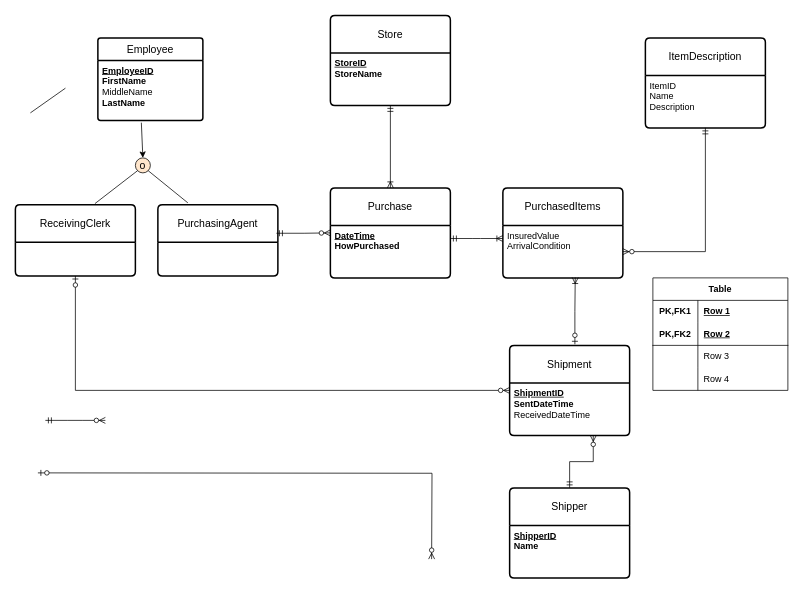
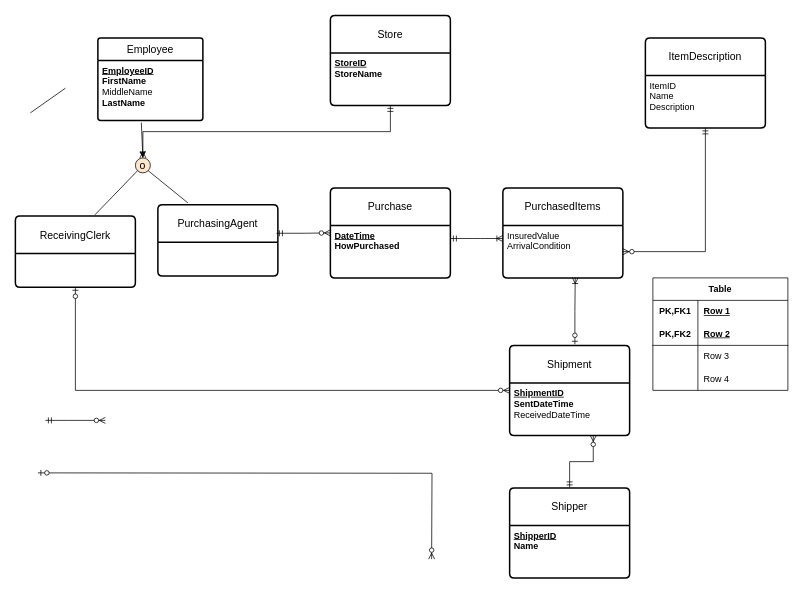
  <mxCell id="0" />
  <mxCell id="1" parent="0" />
  <mxCell id="2" value="Employee" style="swimlane;childLayout=stackLayout;horizontal=1;startSize=30;horizontalStack=0;rounded=1;fontSize=14;fontStyle=0;strokeWidth=2;resizeParent=0;resizeLast=1;shadow=0;dashed=0;align=center;arcSize=4;whiteSpace=wrap;html=1;" parent="1" vertex="1"><mxGeometry x="130" y="50" width="140" height="110" as="geometry" /></mxCell>
  <mxCell id="3" value="&lt;b&gt;&lt;u&gt;EmployeeID&lt;/u&gt;&lt;/b&gt;&lt;div&gt;&lt;b&gt;FirstName&lt;/b&gt;&lt;/div&gt;&lt;div&gt;MiddleName&lt;/div&gt;&lt;div&gt;&lt;b&gt;LastName&lt;/b&gt;&lt;/div&gt;" style="align=left;strokeColor=none;fillColor=none;spacingLeft=4;fontSize=12;verticalAlign=top;resizable=0;rotatable=0;part=1;html=1;" parent="2" vertex="1"><mxGeometry y="30" width="140" height="80" as="geometry" /></mxCell>
  <mxCell id="4" value="o" style="ellipse;whiteSpace=wrap;html=1;aspect=fixed;fontSize=14;fillColor=#ffe6cc;" parent="1" vertex="1"><mxGeometry x="180" y="210" width="20" height="20" as="geometry" /></mxCell>
  <mxCell id="5" style="rounded=0;orthogonalLoop=1;jettySize=auto;html=1;exitX=0;exitY=1;exitDx=0;exitDy=0;entryX=0.663;entryY=0;entryDx=0;entryDy=0;endArrow=none;endFill=0;entryPerimeter=0;" parent="1" edge="1"><mxGeometry relative="1" as="geometry"><mxPoint x="86.739" y="117.071" as="sourcePoint" /><mxPoint x="40" y="150" as="targetPoint" /></mxGeometry></mxCell>
  <mxCell id="6" value="" style="edgeStyle=entityRelationEdgeStyle;fontSize=12;html=1;endArrow=ERzeroToMany;startArrow=ERmandOne;rounded=0;exitX=1;exitY=0.5;exitDx=0;exitDy=0;" parent="1" edge="1"><mxGeometry width="100" height="100" relative="1" as="geometry"><mxPoint x="60" y="560" as="sourcePoint" /><mxPoint x="140" y="560" as="targetPoint" /></mxGeometry></mxCell>
  <mxCell id="7" value="" style="edgeStyle=orthogonalEdgeStyle;fontSize=12;html=1;endArrow=ERzeroToMany;startArrow=ERzeroToOne;rounded=0;entryX=0;entryY=0.25;entryDx=0;entryDy=0;exitX=0.5;exitY=1;exitDx=0;exitDy=0;" parent="1" edge="1"><mxGeometry width="100" height="100" relative="1" as="geometry"><mxPoint x="50" y="630" as="sourcePoint" /><mxPoint x="575" y="745" as="targetPoint" /></mxGeometry></mxCell>
  <mxCell id="8" value="PurchasingAgent" style="swimlane;childLayout=stackLayout;horizontal=1;startSize=50;horizontalStack=0;rounded=1;fontSize=14;fontStyle=0;strokeWidth=2;resizeParent=0;resizeLast=1;shadow=0;dashed=0;align=center;arcSize=4;whiteSpace=wrap;html=1;" vertex="1" parent="1"><mxGeometry x="210" y="272.5" width="160" height="95" as="geometry" /></mxCell>
  <mxCell id="9" value="Store" style="swimlane;childLayout=stackLayout;horizontal=1;startSize=50;horizontalStack=0;rounded=1;fontSize=14;fontStyle=0;strokeWidth=2;resizeParent=0;resizeLast=1;shadow=0;dashed=0;align=center;arcSize=4;whiteSpace=wrap;html=1;" vertex="1" parent="1"><mxGeometry x="440" y="20" width="160" height="120" as="geometry" /></mxCell>
  <mxCell id="10" value="&lt;b&gt;&lt;u&gt;StoreID&lt;/u&gt;&lt;/b&gt;&lt;div&gt;&lt;b&gt;StoreName&lt;/b&gt;&lt;/div&gt;" style="align=left;strokeColor=none;fillColor=none;spacingLeft=4;spacingRight=4;fontSize=12;verticalAlign=top;resizable=0;rotatable=0;part=1;html=1;whiteSpace=wrap;" vertex="1" parent="9"><mxGeometry y="50" width="160" height="70" as="geometry" /></mxCell>
  <mxCell id="11" value="PurchasedItems" style="swimlane;childLayout=stackLayout;horizontal=1;startSize=50;horizontalStack=0;rounded=1;fontSize=14;fontStyle=0;strokeWidth=2;resizeParent=0;resizeLast=1;shadow=0;dashed=0;align=center;arcSize=4;whiteSpace=wrap;html=1;" vertex="1" parent="1"><mxGeometry x="670" y="250" width="160" height="120" as="geometry" /></mxCell>
  <mxCell id="12" value="&lt;div&gt;&lt;span style=&quot;background-color: transparent; color: light-dark(rgb(0, 0, 0), rgb(255, 255, 255));&quot;&gt;InsuredValue&lt;/span&gt;&lt;/div&gt;&lt;div&gt;ArrivalCondition&lt;/div&gt;" style="align=left;strokeColor=none;fillColor=none;spacingLeft=4;spacingRight=4;fontSize=12;verticalAlign=top;resizable=0;rotatable=0;part=1;html=1;whiteSpace=wrap;" vertex="1" parent="11"><mxGeometry y="50" width="160" height="70" as="geometry" /></mxCell>
  <mxCell id="13" value="Purchase" style="swimlane;childLayout=stackLayout;horizontal=1;startSize=50;horizontalStack=0;rounded=1;fontSize=14;fontStyle=0;strokeWidth=2;resizeParent=0;resizeLast=1;shadow=0;dashed=0;align=center;arcSize=4;whiteSpace=wrap;html=1;" vertex="1" parent="1"><mxGeometry x="440" y="250" width="160" height="120" as="geometry" /></mxCell>
  <mxCell id="14" value="&lt;b&gt;&lt;u&gt;DateTime&lt;/u&gt;&lt;/b&gt;&lt;div&gt;&lt;b&gt;HowPurchased&lt;/b&gt;&lt;/div&gt;" style="align=left;strokeColor=none;fillColor=none;spacingLeft=4;spacingRight=4;fontSize=12;verticalAlign=top;resizable=0;rotatable=0;part=1;html=1;whiteSpace=wrap;" vertex="1" parent="13"><mxGeometry y="50" width="160" height="70" as="geometry" /></mxCell>
  <mxCell id="15" value="" style="edgeStyle=orthogonalEdgeStyle;fontSize=12;html=1;endArrow=ERzeroToMany;startArrow=ERmandOne;rounded=0;exitX=0.988;exitY=0.4;exitDx=0;exitDy=0;exitPerimeter=0;entryX=0;entryY=0.5;entryDx=0;entryDy=0;" edge="1" parent="1" source="8" target="13"><mxGeometry width="100" height="100" relative="1" as="geometry"><mxPoint x="310" y="550" as="sourcePoint" /><mxPoint x="410" y="450" as="targetPoint" /></mxGeometry></mxCell>
- <mxCell id="16" value="" style="edgeStyle=orthogonalEdgeStyle;fontSize=12;html=1;endArrow=ERoneToMany;startArrow=ERmandOne;rounded=0;exitX=0.5;exitY=1;exitDx=0;exitDy=0;entryX=0.5;entryY=0;entryDx=0;entryDy=0;" edge="1" parent="1" source="10" target="13"><mxGeometry width="100" height="100" relative="1" as="geometry"><mxPoint x="620" y="70" as="sourcePoint" /><mxPoint x="780" y="50" as="targetPoint" /></mxGeometry></mxCell>
+ <mxCell id="16" value="" style="edgeStyle=orthogonalEdgeStyle;fontSize=12;html=1;endArrow=ERoneToMany;startArrow=ERmandOne;rounded=0;exitX=0.5;exitY=1;exitDx=0;exitDy=0;" edge="1" parent="1" source="10" target="4"><mxGeometry width="100" height="100" relative="1" as="geometry"><mxPoint x="620" y="70" as="sourcePoint" /><mxPoint x="780" y="50" as="targetPoint" /></mxGeometry></mxCell>
  <mxCell id="17" value="" style="edgeStyle=entityRelationEdgeStyle;fontSize=12;html=1;endArrow=ERoneToMany;startArrow=ERmandOne;rounded=0;exitX=1;exitY=0.25;exitDx=0;exitDy=0;entryX=0;entryY=0.25;entryDx=0;entryDy=0;" edge="1" parent="1" source="14" target="12"><mxGeometry width="100" height="100" relative="1" as="geometry"><mxPoint x="620" y="540" as="sourcePoint" /><mxPoint x="720" y="440" as="targetPoint" /></mxGeometry></mxCell>
  <mxCell id="18" value="ItemDescription" style="swimlane;childLayout=stackLayout;horizontal=1;startSize=50;horizontalStack=0;rounded=1;fontSize=14;fontStyle=0;strokeWidth=2;resizeParent=0;resizeLast=1;shadow=0;dashed=0;align=center;arcSize=4;whiteSpace=wrap;html=1;" vertex="1" parent="1"><mxGeometry x="860" y="50" width="160" height="120" as="geometry" /></mxCell>
  <mxCell id="19" value="ItemID&lt;div&gt;Name&lt;/div&gt;&lt;div&gt;Description&lt;/div&gt;" style="align=left;strokeColor=none;fillColor=none;spacingLeft=4;spacingRight=4;fontSize=12;verticalAlign=top;resizable=0;rotatable=0;part=1;html=1;whiteSpace=wrap;" vertex="1" parent="18"><mxGeometry y="50" width="160" height="70" as="geometry" /></mxCell>
  <mxCell id="20" value="" style="edgeStyle=orthogonalEdgeStyle;fontSize=12;html=1;endArrow=ERzeroToMany;startArrow=ERmandOne;rounded=0;exitX=0.5;exitY=1;exitDx=0;exitDy=0;entryX=1;entryY=0.5;entryDx=0;entryDy=0;" edge="1" parent="1" source="19" target="12"><mxGeometry width="100" height="100" relative="1" as="geometry"><mxPoint x="830" y="520" as="sourcePoint" /><mxPoint x="930" y="420" as="targetPoint" /></mxGeometry></mxCell>
  <mxCell id="21" value="Shipment" style="swimlane;childLayout=stackLayout;horizontal=1;startSize=50;horizontalStack=0;rounded=1;fontSize=14;fontStyle=0;strokeWidth=2;resizeParent=0;resizeLast=1;shadow=0;dashed=0;align=center;arcSize=4;whiteSpace=wrap;html=1;" vertex="1" parent="1"><mxGeometry x="679" y="460" width="160" height="120" as="geometry" /></mxCell>
  <mxCell id="22" value="&lt;b&gt;&lt;u&gt;ShipmentID&lt;/u&gt;&lt;/b&gt;&lt;div&gt;&lt;b&gt;SentDateTime&lt;/b&gt;&lt;/div&gt;&lt;div&gt;ReceivedDateTime&lt;/div&gt;" style="align=left;strokeColor=none;fillColor=none;spacingLeft=4;spacingRight=4;fontSize=12;verticalAlign=top;resizable=0;rotatable=0;part=1;html=1;whiteSpace=wrap;" vertex="1" parent="21"><mxGeometry y="50" width="160" height="70" as="geometry" /></mxCell>
  <mxCell id="23" value="" style="edgeStyle=orthogonalEdgeStyle;fontSize=12;html=1;endArrow=ERoneToMany;startArrow=ERzeroToOne;rounded=0;exitX=0.544;exitY=-0.012;exitDx=0;exitDy=0;exitPerimeter=0;entryX=0.603;entryY=0.993;entryDx=0;entryDy=0;entryPerimeter=0;" edge="1" parent="1" source="21" target="12"><mxGeometry width="100" height="100" relative="1" as="geometry"><mxPoint x="870" y="570" as="sourcePoint" /><mxPoint x="970" y="470" as="targetPoint" /></mxGeometry></mxCell>
  <mxCell id="24" value="Shipper" style="swimlane;childLayout=stackLayout;horizontal=1;startSize=50;horizontalStack=0;rounded=1;fontSize=14;fontStyle=0;strokeWidth=2;resizeParent=0;resizeLast=1;shadow=0;dashed=0;align=center;arcSize=4;whiteSpace=wrap;html=1;" vertex="1" parent="1"><mxGeometry x="679" y="650" width="160" height="120" as="geometry" /></mxCell>
  <mxCell id="25" value="&lt;b&gt;&lt;u&gt;ShipperID&lt;/u&gt;&lt;/b&gt;&lt;div&gt;&lt;b&gt;Name&lt;/b&gt;&lt;/div&gt;" style="align=left;strokeColor=none;fillColor=none;spacingLeft=4;spacingRight=4;fontSize=12;verticalAlign=top;resizable=0;rotatable=0;part=1;html=1;whiteSpace=wrap;" vertex="1" parent="24"><mxGeometry y="50" width="160" height="70" as="geometry" /></mxCell>
  <mxCell id="26" value="" style="edgeStyle=orthogonalEdgeStyle;fontSize=12;html=1;endArrow=ERzeroToMany;startArrow=ERmandOne;rounded=0;exitX=0.5;exitY=0;exitDx=0;exitDy=0;entryX=0.697;entryY=1;entryDx=0;entryDy=0;entryPerimeter=0;" edge="1" parent="1" source="24" target="22"><mxGeometry width="100" height="100" relative="1" as="geometry"><mxPoint x="900" y="640" as="sourcePoint" /><mxPoint x="1000" y="540" as="targetPoint" /></mxGeometry></mxCell>
- <mxCell id="27" value="ReceivingClerk" style="swimlane;childLayout=stackLayout;horizontal=1;startSize=50;horizontalStack=0;rounded=1;fontSize=14;fontStyle=0;strokeWidth=2;resizeParent=0;resizeLast=1;shadow=0;dashed=0;align=center;arcSize=4;whiteSpace=wrap;html=1;" vertex="1" parent="1"><mxGeometry x="20" y="272.5" width="160" height="95" as="geometry" /></mxCell>
+ <mxCell id="27" value="ReceivingClerk" style="swimlane;childLayout=stackLayout;horizontal=1;startSize=50;horizontalStack=0;rounded=1;fontSize=14;fontStyle=0;strokeWidth=2;resizeParent=0;resizeLast=1;shadow=0;dashed=0;align=center;arcSize=4;whiteSpace=wrap;html=1;" vertex="1" parent="1"><mxGeometry x="20" y="287.5" width="160" height="95" as="geometry" /></mxCell>
  <mxCell id="28" value="" style="edgeStyle=orthogonalEdgeStyle;fontSize=12;html=1;endArrow=ERzeroToMany;startArrow=ERzeroToOne;rounded=0;exitX=0.5;exitY=1;exitDx=0;exitDy=0;entryX=0;entryY=0.5;entryDx=0;entryDy=0;" edge="1" parent="1" source="27" target="21"><mxGeometry width="100" height="100" relative="1" as="geometry"><mxPoint x="260" y="550" as="sourcePoint" /><mxPoint x="360" y="450" as="targetPoint" /></mxGeometry></mxCell>
  <mxCell id="29" value="" style="endArrow=classic;html=1;rounded=0;exitX=0.414;exitY=1.038;exitDx=0;exitDy=0;exitPerimeter=0;entryX=0.5;entryY=0;entryDx=0;entryDy=0;" edge="1" parent="1" source="3" target="4"><mxGeometry relative="1" as="geometry"><mxPoint x="180" y="200" as="sourcePoint" /><mxPoint x="340" y="200" as="targetPoint" /></mxGeometry></mxCell>
  <mxCell id="30" value="" style="endArrow=none;html=1;rounded=0;exitX=1;exitY=1;exitDx=0;exitDy=0;" edge="1" parent="1" source="4"><mxGeometry relative="1" as="geometry"><mxPoint x="290" y="200" as="sourcePoint" /><mxPoint x="250" y="270" as="targetPoint" /></mxGeometry></mxCell>
  <mxCell id="31" value="" style="endArrow=none;html=1;rounded=0;exitX=0;exitY=1;exitDx=0;exitDy=0;entryX=0.663;entryY=-0.016;entryDx=0;entryDy=0;entryPerimeter=0;" edge="1" parent="1" source="4" target="27"><mxGeometry relative="1" as="geometry"><mxPoint x="290" y="170" as="sourcePoint" /><mxPoint x="292" y="217" as="targetPoint" /></mxGeometry></mxCell>
  <mxCell id="32" value="Table" style="shape=table;startSize=30;container=1;collapsible=1;childLayout=tableLayout;fixedRows=1;rowLines=0;fontStyle=1;align=center;resizeLast=1;html=1;whiteSpace=wrap;" vertex="1" parent="1"><mxGeometry x="870" y="370" width="180" height="150" as="geometry" /></mxCell>
  <mxCell id="33" value="" style="shape=tableRow;horizontal=0;startSize=0;swimlaneHead=0;swimlaneBody=0;fillColor=none;collapsible=0;dropTarget=0;points=[[0,0.5],[1,0.5]];portConstraint=eastwest;top=0;left=0;right=0;bottom=0;html=1;" vertex="1" parent="32"><mxGeometry y="30" width="180" height="30" as="geometry" /></mxCell>
  <mxCell id="34" value="PK,FK1" style="shape=partialRectangle;connectable=0;fillColor=none;top=0;left=0;bottom=0;right=0;fontStyle=1;overflow=hidden;html=1;whiteSpace=wrap;" vertex="1" parent="33"><mxGeometry width="60" height="30" as="geometry"><mxRectangle width="60" height="30" as="alternateBounds" /></mxGeometry></mxCell>
  <mxCell id="35" value="Row 1" style="shape=partialRectangle;connectable=0;fillColor=none;top=0;left=0;bottom=0;right=0;align=left;spacingLeft=6;fontStyle=5;overflow=hidden;html=1;whiteSpace=wrap;" vertex="1" parent="33"><mxGeometry x="60" width="120" height="30" as="geometry"><mxRectangle width="120" height="30" as="alternateBounds" /></mxGeometry></mxCell>
  <mxCell id="36" value="" style="shape=tableRow;horizontal=0;startSize=0;swimlaneHead=0;swimlaneBody=0;fillColor=none;collapsible=0;dropTarget=0;points=[[0,0.5],[1,0.5]];portConstraint=eastwest;top=0;left=0;right=0;bottom=1;html=1;" vertex="1" parent="32"><mxGeometry y="60" width="180" height="30" as="geometry" /></mxCell>
  <mxCell id="37" value="PK,FK2" style="shape=partialRectangle;connectable=0;fillColor=none;top=0;left=0;bottom=0;right=0;fontStyle=1;overflow=hidden;html=1;whiteSpace=wrap;" vertex="1" parent="36"><mxGeometry width="60" height="30" as="geometry"><mxRectangle width="60" height="30" as="alternateBounds" /></mxGeometry></mxCell>
  <mxCell id="38" value="Row 2" style="shape=partialRectangle;connectable=0;fillColor=none;top=0;left=0;bottom=0;right=0;align=left;spacingLeft=6;fontStyle=5;overflow=hidden;html=1;whiteSpace=wrap;" vertex="1" parent="36"><mxGeometry x="60" width="120" height="30" as="geometry"><mxRectangle width="120" height="30" as="alternateBounds" /></mxGeometry></mxCell>
  <mxCell id="39" value="" style="shape=tableRow;horizontal=0;startSize=0;swimlaneHead=0;swimlaneBody=0;fillColor=none;collapsible=0;dropTarget=0;points=[[0,0.5],[1,0.5]];portConstraint=eastwest;top=0;left=0;right=0;bottom=0;html=1;" vertex="1" parent="32"><mxGeometry y="90" width="180" height="30" as="geometry" /></mxCell>
  <mxCell id="40" value="" style="shape=partialRectangle;connectable=0;fillColor=none;top=0;left=0;bottom=0;right=0;editable=1;overflow=hidden;html=1;whiteSpace=wrap;" vertex="1" parent="39"><mxGeometry width="60" height="30" as="geometry"><mxRectangle width="60" height="30" as="alternateBounds" /></mxGeometry></mxCell>
  <mxCell id="41" value="Row 3" style="shape=partialRectangle;connectable=0;fillColor=none;top=0;left=0;bottom=0;right=0;align=left;spacingLeft=6;overflow=hidden;html=1;whiteSpace=wrap;" vertex="1" parent="39"><mxGeometry x="60" width="120" height="30" as="geometry"><mxRectangle width="120" height="30" as="alternateBounds" /></mxGeometry></mxCell>
  <mxCell id="42" value="" style="shape=tableRow;horizontal=0;startSize=0;swimlaneHead=0;swimlaneBody=0;fillColor=none;collapsible=0;dropTarget=0;points=[[0,0.5],[1,0.5]];portConstraint=eastwest;top=0;left=0;right=0;bottom=0;html=1;" vertex="1" parent="32"><mxGeometry y="120" width="180" height="30" as="geometry" /></mxCell>
  <mxCell id="43" value="" style="shape=partialRectangle;connectable=0;fillColor=none;top=0;left=0;bottom=0;right=0;editable=1;overflow=hidden;html=1;whiteSpace=wrap;" vertex="1" parent="42"><mxGeometry width="60" height="30" as="geometry"><mxRectangle width="60" height="30" as="alternateBounds" /></mxGeometry></mxCell>
  <mxCell id="44" value="Row 4" style="shape=partialRectangle;connectable=0;fillColor=none;top=0;left=0;bottom=0;right=0;align=left;spacingLeft=6;overflow=hidden;html=1;whiteSpace=wrap;" vertex="1" parent="42"><mxGeometry x="60" width="120" height="30" as="geometry"><mxRectangle width="120" height="30" as="alternateBounds" /></mxGeometry></mxCell>
